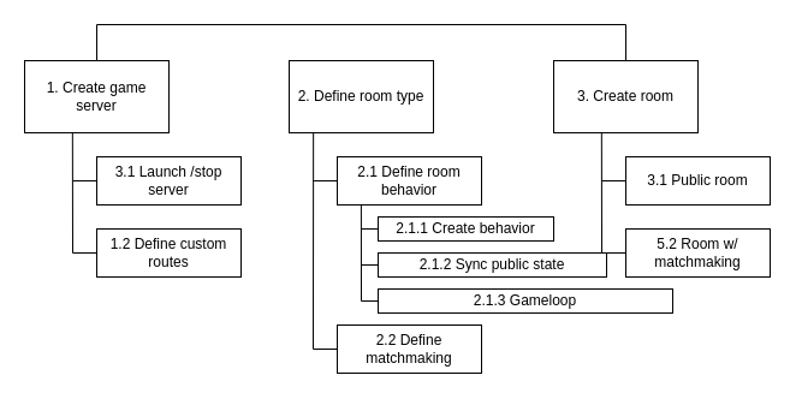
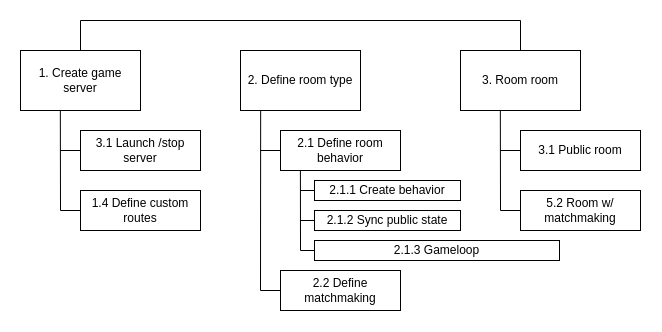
  <mxCell id="0" />
  <mxCell id="1" parent="0" />
  <mxCell id="2" value="1. Create game server" style="rounded=0;whiteSpace=wrap;html=1;" vertex="1" parent="1"><mxGeometry x="20" y="50" width="120" height="60" as="geometry" /></mxCell>
  <mxCell id="3" value="2. Define room type" style="rounded=0;whiteSpace=wrap;html=1;" vertex="1" parent="1"><mxGeometry x="240" y="50" width="120" height="60" as="geometry" /></mxCell>
- <mxCell id="4" value="3. Create room" style="rounded=0;whiteSpace=wrap;html=1;" vertex="1" parent="1"><mxGeometry x="460" y="50" width="120" height="60" as="geometry" /></mxCell>
+ <mxCell id="4" value="3. Room room" style="rounded=0;whiteSpace=wrap;html=1;" vertex="1" parent="1"><mxGeometry x="460" y="50" width="120" height="60" as="geometry" /></mxCell>
  <mxCell id="5" value="3.1 Launch /stop server" style="rounded=0;whiteSpace=wrap;html=1;" vertex="1" parent="1"><mxGeometry x="80" y="130" width="120" height="40" as="geometry" /></mxCell>
- <mxCell id="6" value="1.2 Define custom routes" style="rounded=0;whiteSpace=wrap;html=1;" vertex="1" parent="1"><mxGeometry x="80" y="190" width="120" height="40" as="geometry" /></mxCell>
+ <mxCell id="6" value="1.4 Define custom routes" style="rounded=0;whiteSpace=wrap;html=1;" vertex="1" parent="1"><mxGeometry x="80" y="190" width="120" height="40" as="geometry" /></mxCell>
  <mxCell id="7" value="2.1 Define room behavior" style="rounded=0;whiteSpace=wrap;html=1;" vertex="1" parent="1"><mxGeometry x="280" y="130" width="120" height="40" as="geometry" /></mxCell>
  <mxCell id="8" value="2.2 Define matchmaking" style="rounded=0;whiteSpace=wrap;html=1;" vertex="1" parent="1"><mxGeometry x="280" y="270" width="120" height="40" as="geometry" /></mxCell>
  <mxCell id="9" value="3.1 Public room" style="rounded=0;whiteSpace=wrap;html=1;" vertex="1" parent="1"><mxGeometry x="520" y="130" width="120" height="40" as="geometry" /></mxCell>
  <mxCell id="10" value="5.2 Room w/ matchmaking" style="rounded=0;whiteSpace=wrap;html=1;" vertex="1" parent="1"><mxGeometry x="520" y="190" width="120" height="40" as="geometry" /></mxCell>
  <mxCell id="11" value="2.1.1 Create behavior" style="rounded=0;whiteSpace=wrap;html=1;" vertex="1" parent="1"><mxGeometry x="314" y="180" width="146" height="20" as="geometry" /></mxCell>
- <mxCell id="12" value="2.1.2 Sync public state" style="rounded=0;whiteSpace=wrap;html=1;" vertex="1" parent="1"><mxGeometry x="314" y="210" width="190" height="20" as="geometry" /></mxCell>
+ <mxCell id="12" value="2.1.2 Sync public state" style="rounded=0;whiteSpace=wrap;html=1;" vertex="1" parent="1"><mxGeometry x="314" y="210" width="146" height="20" as="geometry" /></mxCell>
  <mxCell id="13" value="2.1.3 Gameloop" style="rounded=0;whiteSpace=wrap;html=1;" vertex="1" parent="1"><mxGeometry x="314" y="240" width="245" height="20" as="geometry" /></mxCell>
  <mxCell id="14" value="" style="endArrow=none;html=1;" edge="1" parent="1"><mxGeometry width="50" height="50" relative="1" as="geometry"><mxPoint x="80" y="20" as="sourcePoint" /><mxPoint x="520" y="20" as="targetPoint" /></mxGeometry></mxCell>
  <mxCell id="15" value="" style="endArrow=none;html=1;exitX=0.5;exitY=0;exitDx=0;exitDy=0;" edge="1" parent="1" source="2"><mxGeometry width="50" height="50" relative="1" as="geometry"><mxPoint x="140" y="30" as="sourcePoint" /><mxPoint x="80" y="20" as="targetPoint" /></mxGeometry></mxCell>
  <mxCell id="16" value="" style="endArrow=none;html=1;exitX=0.5;exitY=0;exitDx=0;exitDy=0;" edge="1" parent="1" source="4"><mxGeometry width="50" height="50" relative="1" as="geometry"><mxPoint x="470" y="20" as="sourcePoint" /><mxPoint x="520" y="20" as="targetPoint" /></mxGeometry></mxCell>
  <mxCell id="17" value="" style="endArrow=none;html=1;entryX=0;entryY=0.5;entryDx=0;entryDy=0;" edge="1" parent="1" target="5"><mxGeometry width="50" height="50" relative="1" as="geometry"><mxPoint x="60" y="150" as="sourcePoint" /><mxPoint x="90" y="180" as="targetPoint" /></mxGeometry></mxCell>
  <mxCell id="18" value="" style="endArrow=none;html=1;exitX=0;exitY=0.5;exitDx=0;exitDy=0;" edge="1" parent="1" source="6"><mxGeometry width="50" height="50" relative="1" as="geometry"><mxPoint x="70" y="160" as="sourcePoint" /><mxPoint x="60" y="210" as="targetPoint" /></mxGeometry></mxCell>
  <mxCell id="19" value="" style="endArrow=none;html=1;exitX=0;exitY=0.5;exitDx=0;exitDy=0;" edge="1" parent="1" source="7"><mxGeometry width="50" height="50" relative="1" as="geometry"><mxPoint x="80" y="170" as="sourcePoint" /><mxPoint x="260" y="150" as="targetPoint" /></mxGeometry></mxCell>
  <mxCell id="20" value="" style="endArrow=none;html=1;entryX=0;entryY=0.5;entryDx=0;entryDy=0;" edge="1" parent="1" target="8"><mxGeometry width="50" height="50" relative="1" as="geometry"><mxPoint x="260" y="290" as="sourcePoint" /><mxPoint x="270" y="160" as="targetPoint" /></mxGeometry></mxCell>
  <mxCell id="21" value="" style="endArrow=none;html=1;entryX=0;entryY=0.5;entryDx=0;entryDy=0;" edge="1" parent="1" target="9"><mxGeometry width="50" height="50" relative="1" as="geometry"><mxPoint x="500" y="150" as="sourcePoint" /><mxPoint x="280" y="170" as="targetPoint" /></mxGeometry></mxCell>
  <mxCell id="22" value="" style="endArrow=none;html=1;entryX=0;entryY=0.5;entryDx=0;entryDy=0;" edge="1" parent="1" target="10"><mxGeometry width="50" height="50" relative="1" as="geometry"><mxPoint x="500" y="210" as="sourcePoint" /><mxPoint x="290" y="180" as="targetPoint" /></mxGeometry></mxCell>
  <mxCell id="23" value="" style="endArrow=none;html=1;entryX=0.332;entryY=1.001;entryDx=0;entryDy=0;entryPerimeter=0;" edge="1" parent="1" target="2"><mxGeometry width="50" height="50" relative="1" as="geometry"><mxPoint x="60" y="210" as="sourcePoint" /><mxPoint x="140" y="250" as="targetPoint" /></mxGeometry></mxCell>
  <mxCell id="24" value="" style="endArrow=none;html=1;entryX=0.168;entryY=1.004;entryDx=0;entryDy=0;entryPerimeter=0;" edge="1" parent="1" target="3"><mxGeometry width="50" height="50" relative="1" as="geometry"><mxPoint x="260" y="290" as="sourcePoint" /><mxPoint x="258" y="110" as="targetPoint" /></mxGeometry></mxCell>
  <mxCell id="25" value="" style="endArrow=none;html=1;entryX=0.332;entryY=1.004;entryDx=0;entryDy=0;entryPerimeter=0;" edge="1" parent="1" target="4"><mxGeometry width="50" height="50" relative="1" as="geometry"><mxPoint x="500" y="210" as="sourcePoint" /><mxPoint x="510" y="130" as="targetPoint" /></mxGeometry></mxCell>
  <mxCell id="26" value="" style="endArrow=none;html=1;exitX=0;exitY=0.5;exitDx=0;exitDy=0;" edge="1" parent="1" source="11"><mxGeometry width="50" height="50" relative="1" as="geometry"><mxPoint x="230" y="250" as="sourcePoint" /><mxPoint x="300" y="190" as="targetPoint" /></mxGeometry></mxCell>
  <mxCell id="27" value="" style="endArrow=none;html=1;exitX=0;exitY=0.5;exitDx=0;exitDy=0;" edge="1" parent="1" source="12"><mxGeometry width="50" height="50" relative="1" as="geometry"><mxPoint x="324" y="200" as="sourcePoint" /><mxPoint x="300" y="220" as="targetPoint" /></mxGeometry></mxCell>
  <mxCell id="28" value="" style="endArrow=none;html=1;exitX=0;exitY=0.5;exitDx=0;exitDy=0;" edge="1" parent="1" source="13"><mxGeometry width="50" height="50" relative="1" as="geometry"><mxPoint x="334" y="210" as="sourcePoint" /><mxPoint x="300" y="250" as="targetPoint" /></mxGeometry></mxCell>
  <mxCell id="29" value="" style="endArrow=none;html=1;entryX=0.166;entryY=1.013;entryDx=0;entryDy=0;entryPerimeter=0;" edge="1" parent="1" target="7"><mxGeometry width="50" height="50" relative="1" as="geometry"><mxPoint x="300" y="250" as="sourcePoint" /><mxPoint x="320" y="210" as="targetPoint" /></mxGeometry></mxCell>
